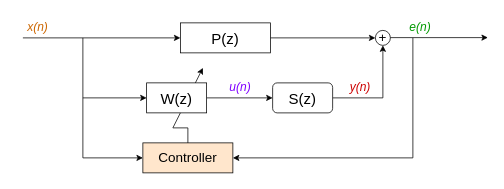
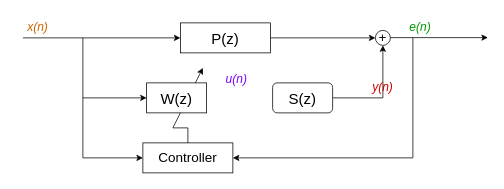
  <mxCell id="0" />
  <mxCell id="1" parent="0" />
  <mxCell id="2" value="&lt;font style=&quot;font-size: 18px;&quot;&gt;+&lt;/font&gt;" style="ellipse;whiteSpace=wrap;html=1;aspect=fixed;" vertex="1" parent="1"><mxGeometry x="500" y="40" width="20" height="20" as="geometry" /></mxCell>
  <mxCell id="3" value="" style="endArrow=classic;html=1;rounded=0;entryX=0;entryY=0.5;entryDx=0;entryDy=0;" edge="1" parent="1" source="10" target="2"><mxGeometry width="50" height="50" relative="1" as="geometry"><mxPoint x="30" y="50" as="sourcePoint" /><mxPoint x="80" y="0" as="targetPoint" /></mxGeometry></mxCell>
- <mxCell id="4" style="edgeStyle=orthogonalEdgeStyle;rounded=0;orthogonalLoop=1;jettySize=auto;html=1;" edge="1" parent="1" source="15" target="12"><mxGeometry relative="1" as="geometry" /></mxCell>
- <mxCell id="5" value="&lt;font style=&quot;font-size: 18px;&quot;&gt;Controller&lt;/font&gt;" style="rounded=0;whiteSpace=wrap;html=1;fillColor=#ffe6cc;" vertex="1" parent="1"><mxGeometry x="190" y="190" width="120" height="40" as="geometry" /></mxCell>
+ <mxCell id="5" value="&lt;font style=&quot;font-size: 18px;&quot;&gt;Controller&lt;/font&gt;" style="rounded=0;whiteSpace=wrap;html=1;" vertex="1" parent="1"><mxGeometry x="190" y="190" width="120" height="40" as="geometry" /></mxCell>
  <mxCell id="6" value="" style="endArrow=classic;html=1;rounded=0;" edge="1" parent="1"><mxGeometry width="50" height="50" relative="1" as="geometry"><mxPoint x="520" y="49.66" as="sourcePoint" /><mxPoint x="650" y="49.66" as="targetPoint" /></mxGeometry></mxCell>
  <mxCell id="7" value="" style="endArrow=classic;html=1;rounded=0;" edge="1" parent="1"><mxGeometry width="50" height="50" relative="1" as="geometry"><mxPoint x="110" y="50" as="sourcePoint" /><mxPoint x="190" y="210" as="targetPoint" /><Array as="points"><mxPoint x="110" y="210" /></Array></mxGeometry></mxCell>
  <mxCell id="8" value="" style="endArrow=classic;html=1;rounded=0;entryX=0;entryY=0.5;entryDx=0;entryDy=0;" edge="1" parent="1" target="15"><mxGeometry width="50" height="50" relative="1" as="geometry"><mxPoint x="110" y="130" as="sourcePoint" /><mxPoint x="180" y="80" as="targetPoint" /></mxGeometry></mxCell>
  <mxCell id="9" value="" style="endArrow=classic;html=1;rounded=0;entryX=0;entryY=0.5;entryDx=0;entryDy=0;strokeColor=#000000;fillColor=#dae8fc;" edge="1" parent="1" target="10"><mxGeometry width="50" height="50" relative="1" as="geometry"><mxPoint x="30" y="50" as="sourcePoint" /><mxPoint x="560" y="50" as="targetPoint" /></mxGeometry></mxCell>
  <mxCell id="10" value="&lt;font style=&quot;font-size: 20px;&quot;&gt;P(z)&lt;/font&gt;" style="rounded=0;whiteSpace=wrap;html=1;" vertex="1" parent="1"><mxGeometry x="240" y="30" width="120" height="40" as="geometry" /></mxCell>
  <mxCell id="11" style="edgeStyle=orthogonalEdgeStyle;rounded=0;orthogonalLoop=1;jettySize=auto;html=1;entryX=0.5;entryY=1;entryDx=0;entryDy=0;" edge="1" parent="1" source="12" target="2"><mxGeometry relative="1" as="geometry" /></mxCell>
  <mxCell id="12" value="&lt;font style=&quot;font-size: 20px;&quot;&gt;S(z)&lt;/font&gt;" style="whiteSpace=wrap;html=1;rounded=1;" vertex="1" parent="1"><mxGeometry x="363" y="110" width="80" height="40" as="geometry" /></mxCell>
  <mxCell id="13" value="" style="endArrow=classic;html=1;rounded=0;entryX=1;entryY=0.5;entryDx=0;entryDy=0;" edge="1" parent="1" target="5"><mxGeometry width="50" height="50" relative="1" as="geometry"><mxPoint x="550" y="50" as="sourcePoint" /><mxPoint x="600" y="0" as="targetPoint" /><Array as="points"><mxPoint x="550" y="210" /></Array></mxGeometry></mxCell>
  <mxCell id="14" value="" style="endArrow=classic;html=1;rounded=0;exitX=0.5;exitY=0;exitDx=0;exitDy=0;" edge="1" parent="1" source="5"><mxGeometry width="50" height="50" relative="1" as="geometry"><mxPoint x="240" y="210" as="sourcePoint" /><mxPoint x="270" y="90" as="targetPoint" /><Array as="points"><mxPoint x="250" y="170" /><mxPoint x="230" y="170" /></Array></mxGeometry></mxCell>
  <mxCell id="15" value="&lt;font style=&quot;font-size: 20px;&quot;&gt;W(z)&lt;/font&gt;" style="rounded=0;whiteSpace=wrap;html=1;" vertex="1" parent="1"><mxGeometry x="195" y="110" width="80" height="40" as="geometry" /></mxCell>
  <mxCell id="16" value="&lt;font color=&quot;#cc6600&quot;&gt;&lt;i&gt;&lt;font style=&quot;font-size: 16px;&quot;&gt;x(n)&lt;/font&gt;&lt;/i&gt;&lt;/font&gt;" style="text;html=1;strokeColor=none;fillColor=none;align=center;verticalAlign=middle;whiteSpace=wrap;rounded=0;" vertex="1" parent="1"><mxGeometry x="20" y="20" width="60" height="30" as="geometry" /></mxCell>
- <mxCell id="17" value="&lt;font color=&quot;#cc0000&quot;&gt;&lt;i&gt;&lt;font style=&quot;font-size: 16px;&quot;&gt;y(n)&lt;/font&gt;&lt;/i&gt;&lt;/font&gt;" style="text;html=1;strokeColor=none;fillColor=none;align=center;verticalAlign=middle;whiteSpace=wrap;rounded=0;" vertex="1" parent="1"><mxGeometry x="450" y="100" width="60" height="30" as="geometry" /></mxCell>
+ <mxCell id="17" value="&lt;font color=&quot;#cc0000&quot;&gt;&lt;i&gt;&lt;font style=&quot;font-size: 16px;&quot;&gt;y(n)&lt;/font&gt;&lt;/i&gt;&lt;/font&gt;" style="text;html=1;strokeColor=none;fillColor=none;align=center;verticalAlign=middle;whiteSpace=wrap;rounded=0;" vertex="1" parent="1"><mxGeometry x="480" y="100" width="60" height="30" as="geometry" /></mxCell>
  <mxCell id="18" value="&lt;font color=&quot;#009900&quot;&gt;&lt;i&gt;&lt;font style=&quot;font-size: 16px;&quot;&gt;e(n)&lt;/font&gt;&lt;/i&gt;&lt;/font&gt;" style="text;html=1;strokeColor=none;fillColor=none;align=center;verticalAlign=middle;whiteSpace=wrap;rounded=0;" vertex="1" parent="1"><mxGeometry x="530" y="20" width="60" height="30" as="geometry" /></mxCell>
- <mxCell id="19" value="&lt;font color=&quot;#7f00ff&quot;&gt;&lt;i&gt;&lt;font style=&quot;font-size: 16px;&quot;&gt;u(n)&lt;/font&gt;&lt;/i&gt;&lt;/font&gt;" style="text;html=1;strokeColor=none;fillColor=none;align=center;verticalAlign=middle;whiteSpace=wrap;rounded=0;" vertex="1" parent="1"><mxGeometry x="290" y="100" width="60" height="30" as="geometry" /></mxCell>
+ <mxCell id="19" value="&lt;font color=&quot;#7f00ff&quot;&gt;&lt;i&gt;&lt;font style=&quot;font-size: 16px;&quot;&gt;u(n)&lt;/font&gt;&lt;/i&gt;&lt;/font&gt;" style="text;html=1;strokeColor=none;fillColor=none;align=center;verticalAlign=middle;whiteSpace=wrap;rounded=0;" vertex="1" parent="1"><mxGeometry x="285" y="90" width="60" height="30" as="geometry" /></mxCell>
